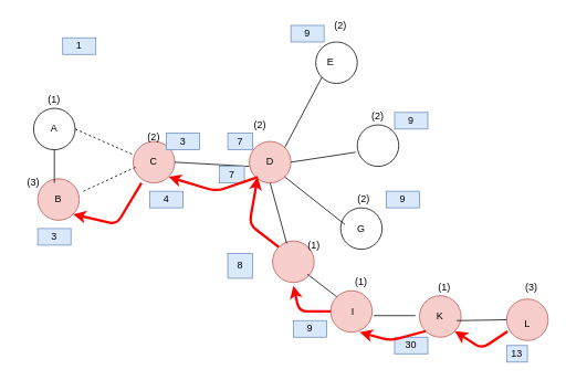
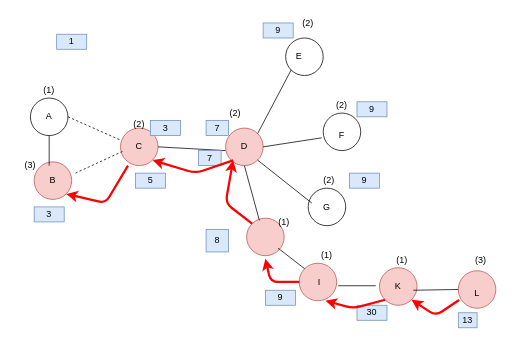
  <mxCell id="0" />
  <mxCell id="1" parent="0" />
  <mxCell id="2" value="" style="ellipse;whiteSpace=wrap;html=1;aspect=fixed;" vertex="1" parent="1"><mxGeometry x="40" y="130" width="50" height="50" as="geometry" /></mxCell>
  <mxCell id="3" value="" style="ellipse;whiteSpace=wrap;html=1;aspect=fixed;fillColor=#f8cecc;strokeColor=#b85450;" vertex="1" parent="1"><mxGeometry x="45" y="215" width="50" height="50" as="geometry" /></mxCell>
  <mxCell id="4" value="" style="ellipse;whiteSpace=wrap;html=1;aspect=fixed;fillColor=#f8cecc;strokeColor=#b85450;" vertex="1" parent="1"><mxGeometry x="160" y="170" width="50" height="50" as="geometry" /></mxCell>
  <mxCell id="5" value="" style="ellipse;whiteSpace=wrap;html=1;aspect=fixed;fillColor=#f8cecc;strokeColor=#b85450;" vertex="1" parent="1"><mxGeometry x="300" y="170" width="50" height="50" as="geometry" /></mxCell>
  <mxCell id="6" value="" style="ellipse;whiteSpace=wrap;html=1;aspect=fixed;fillColor=#f8cecc;strokeColor=#b85450;" vertex="1" parent="1"><mxGeometry x="328" y="290" width="50" height="50" as="geometry" /></mxCell>
  <mxCell id="7" value="" style="ellipse;whiteSpace=wrap;html=1;aspect=fixed;" vertex="1" parent="1"><mxGeometry x="410" y="250" width="50" height="50" as="geometry" /></mxCell>
  <mxCell id="8" value="" style="ellipse;whiteSpace=wrap;html=1;aspect=fixed;" vertex="1" parent="1"><mxGeometry x="430" y="150" width="50" height="50" as="geometry" /></mxCell>
  <mxCell id="9" value="" style="ellipse;whiteSpace=wrap;html=1;aspect=fixed;" vertex="1" parent="1"><mxGeometry x="380" y="50" width="50" height="50" as="geometry" /></mxCell>
  <mxCell id="10" value="A" style="text;html=1;strokeColor=none;fillColor=none;align=center;verticalAlign=middle;whiteSpace=wrap;rounded=0;" vertex="1" parent="1"><mxGeometry x="45" y="145" width="40" height="20" as="geometry" /></mxCell>
  <mxCell id="11" value="B" style="text;html=1;strokeColor=none;fillColor=none;align=center;verticalAlign=middle;whiteSpace=wrap;rounded=0;direction=south;" vertex="1" parent="1"><mxGeometry x="60" y="220" width="20" height="40" as="geometry" /></mxCell>
  <mxCell id="12" value="" style="endArrow=none;html=1;exitX=0.5;exitY=1;exitDx=0;exitDy=0;entryX=0;entryY=0.75;entryDx=0;entryDy=0;" edge="1" parent="1" source="2" target="11"><mxGeometry width="50" height="50" relative="1" as="geometry"><mxPoint x="90" y="190" as="sourcePoint" /><mxPoint x="140" y="140" as="targetPoint" /></mxGeometry></mxCell>
  <mxCell id="13" value="C" style="text;html=1;strokeColor=none;fillColor=none;align=center;verticalAlign=middle;whiteSpace=wrap;rounded=0;" vertex="1" parent="1"><mxGeometry x="165" y="185" width="40" height="20" as="geometry" /></mxCell>
  <mxCell id="14" value="" style="endArrow=none;html=1;exitX=1;exitY=0.5;exitDx=0;exitDy=0;" edge="1" parent="1" source="4"><mxGeometry width="50" height="50" relative="1" as="geometry"><mxPoint x="-10" y="560" as="sourcePoint" /><mxPoint x="300" y="200" as="targetPoint" /><Array as="points"><mxPoint x="300" y="200" /></Array></mxGeometry></mxCell>
  <mxCell id="15" value="" style="endArrow=none;dashed=1;html=1;entryX=0;entryY=0.75;entryDx=0;entryDy=0;" edge="1" parent="1" target="13"><mxGeometry width="50" height="50" relative="1" as="geometry"><mxPoint x="100" y="230" as="sourcePoint" /><mxPoint x="140" y="230" as="targetPoint" /></mxGeometry></mxCell>
  <mxCell id="16" value="" style="endArrow=none;dashed=1;html=1;entryX=0;entryY=0.32;entryDx=0;entryDy=0;entryPerimeter=0;" edge="1" parent="1" target="4"><mxGeometry width="50" height="50" relative="1" as="geometry"><mxPoint x="90" y="155" as="sourcePoint" /><mxPoint x="130" y="130" as="targetPoint" /></mxGeometry></mxCell>
  <mxCell id="17" value="D" style="text;html=1;strokeColor=none;fillColor=none;align=center;verticalAlign=middle;whiteSpace=wrap;rounded=0;" vertex="1" parent="1"><mxGeometry x="305" y="185" width="40" height="20" as="geometry" /></mxCell>
  <mxCell id="18" value="E" style="text;html=1;strokeColor=none;fillColor=none;align=center;verticalAlign=middle;whiteSpace=wrap;rounded=0;" vertex="1" parent="1"><mxGeometry x="378" y="65" width="40" height="20" as="geometry" /></mxCell>
+ <mxCell id="19" value="F" style="text;html=1;strokeColor=none;fillColor=none;align=center;verticalAlign=middle;whiteSpace=wrap;rounded=0;" vertex="1" parent="1"><mxGeometry x="435" y="170" width="40" height="20" as="geometry" /></mxCell>
  <mxCell id="20" value="G" style="text;html=1;strokeColor=none;fillColor=none;align=center;verticalAlign=middle;whiteSpace=wrap;rounded=0;" vertex="1" parent="1"><mxGeometry x="415" y="265" width="40" height="20" as="geometry" /></mxCell>
  <mxCell id="21" value="" style="endArrow=none;html=1;entryX=0;entryY=1;entryDx=0;entryDy=0;exitX=1;exitY=0;exitDx=0;exitDy=0;" edge="1" parent="1" source="5" target="9"><mxGeometry width="50" height="50" relative="1" as="geometry"><mxPoint x="330" y="190" as="sourcePoint" /><mxPoint x="380" y="140" as="targetPoint" /></mxGeometry></mxCell>
  <mxCell id="22" value="" style="endArrow=none;html=1;entryX=-0.04;entryY=0.66;entryDx=0;entryDy=0;entryPerimeter=0;exitX=1;exitY=0.5;exitDx=0;exitDy=0;" edge="1" parent="1" source="5" target="8"><mxGeometry width="50" height="50" relative="1" as="geometry"><mxPoint x="360" y="240" as="sourcePoint" /><mxPoint x="410" y="190" as="targetPoint" /></mxGeometry></mxCell>
  <mxCell id="23" value="" style="endArrow=none;html=1;entryX=0;entryY=0.25;entryDx=0;entryDy=0;exitX=1;exitY=1;exitDx=0;exitDy=0;" edge="1" parent="1" source="5" target="20"><mxGeometry width="50" height="50" relative="1" as="geometry"><mxPoint x="340" y="260" as="sourcePoint" /><mxPoint x="390" y="210" as="targetPoint" /></mxGeometry></mxCell>
  <mxCell id="24" value="" style="endArrow=none;html=1;entryX=0.5;entryY=1;entryDx=0;entryDy=0;exitX=0.34;exitY=0.06;exitDx=0;exitDy=0;exitPerimeter=0;" edge="1" parent="1" source="6" target="5"><mxGeometry width="50" height="50" relative="1" as="geometry"><mxPoint x="280" y="280" as="sourcePoint" /><mxPoint x="330" y="230" as="targetPoint" /></mxGeometry></mxCell>
  <mxCell id="25" value="" style="ellipse;whiteSpace=wrap;html=1;aspect=fixed;fillColor=#f8cecc;strokeColor=#b85450;" vertex="1" parent="1"><mxGeometry x="505" y="356" width="50" height="50" as="geometry" /></mxCell>
  <mxCell id="26" value="" style="ellipse;whiteSpace=wrap;html=1;aspect=fixed;fillColor=#f8cecc;strokeColor=#b85450;" vertex="1" parent="1"><mxGeometry x="398" y="350" width="50" height="50" as="geometry" /></mxCell>
  <mxCell id="27" value="I" style="text;html=1;strokeColor=none;fillColor=none;align=center;verticalAlign=middle;whiteSpace=wrap;rounded=0;" vertex="1" parent="1"><mxGeometry x="405" y="365" width="40" height="20" as="geometry" /></mxCell>
  <mxCell id="28" value="" style="endArrow=none;html=1;exitX=0;exitY=0;exitDx=0;exitDy=0;entryX=0.84;entryY=0.8;entryDx=0;entryDy=0;entryPerimeter=0;" edge="1" parent="1" source="26" target="6"><mxGeometry width="50" height="50" relative="1" as="geometry"><mxPoint x="340" y="370" as="sourcePoint" /><mxPoint x="360" y="340" as="targetPoint" /></mxGeometry></mxCell>
  <mxCell id="29" value="K" style="text;html=1;strokeColor=none;fillColor=none;align=center;verticalAlign=middle;whiteSpace=wrap;rounded=0;" vertex="1" parent="1"><mxGeometry x="510" y="371" width="40" height="20" as="geometry" /></mxCell>
  <mxCell id="30" value="" style="ellipse;whiteSpace=wrap;html=1;aspect=fixed;fillColor=#f8cecc;strokeColor=#b85450;" vertex="1" parent="1"><mxGeometry x="610" y="360" width="50" height="50" as="geometry" /></mxCell>
  <mxCell id="31" value="L" style="text;html=1;strokeColor=none;fillColor=none;align=center;verticalAlign=middle;whiteSpace=wrap;rounded=0;" vertex="1" parent="1"><mxGeometry x="615" y="380" width="40" height="20" as="geometry" /></mxCell>
  <mxCell id="32" value="" style="endArrow=none;html=1;" edge="1" parent="1"><mxGeometry width="50" height="50" relative="1" as="geometry"><mxPoint x="450" y="380" as="sourcePoint" /><mxPoint x="500" y="380" as="targetPoint" /></mxGeometry></mxCell>
  <mxCell id="33" value="" style="endArrow=none;html=1;exitX=1;exitY=0.75;exitDx=0;exitDy=0;entryX=0;entryY=0.5;entryDx=0;entryDy=0;" edge="1" parent="1" source="29" target="30"><mxGeometry width="50" height="50" relative="1" as="geometry"><mxPoint x="560" y="420" as="sourcePoint" /><mxPoint x="610" y="370" as="targetPoint" /></mxGeometry></mxCell>
  <mxCell id="34" value="(1)" style="text;html=1;strokeColor=none;fillColor=none;align=center;verticalAlign=middle;whiteSpace=wrap;rounded=0;" vertex="1" parent="1"><mxGeometry x="45" y="110" width="40" height="20" as="geometry" /></mxCell>
  <mxCell id="35" value="(3)" style="text;html=1;strokeColor=none;fillColor=none;align=center;verticalAlign=middle;whiteSpace=wrap;rounded=0;" vertex="1" parent="1"><mxGeometry x="20" y="210" width="40" height="20" as="geometry" /></mxCell>
  <mxCell id="36" value="(2)" style="text;html=1;strokeColor=none;fillColor=none;align=center;verticalAlign=middle;whiteSpace=wrap;rounded=0;" vertex="1" parent="1"><mxGeometry x="165" y="155" width="40" height="20" as="geometry" /></mxCell>
  <mxCell id="37" value="(2)" style="text;html=1;strokeColor=none;fillColor=none;align=center;verticalAlign=middle;whiteSpace=wrap;rounded=0;" vertex="1" parent="1"><mxGeometry x="293" y="140" width="40" height="20" as="geometry" /></mxCell>
  <mxCell id="38" value="(2)" style="text;html=1;strokeColor=none;fillColor=none;align=center;verticalAlign=middle;whiteSpace=wrap;rounded=0;" vertex="1" parent="1"><mxGeometry x="390" y="20" width="40" height="20" as="geometry" /></mxCell>
  <mxCell id="39" value="(2)" style="text;html=1;strokeColor=none;fillColor=none;align=center;verticalAlign=middle;whiteSpace=wrap;rounded=0;" vertex="1" parent="1"><mxGeometry x="435" y="130" width="40" height="20" as="geometry" /></mxCell>
  <mxCell id="40" value="(2)" style="text;html=1;strokeColor=none;fillColor=none;align=center;verticalAlign=middle;whiteSpace=wrap;rounded=0;" vertex="1" parent="1"><mxGeometry x="418" y="230" width="40" height="20" as="geometry" /></mxCell>
  <mxCell id="41" value="(1)" style="text;html=1;strokeColor=none;fillColor=none;align=center;verticalAlign=middle;whiteSpace=wrap;rounded=0;" vertex="1" parent="1"><mxGeometry x="358" y="285" width="40" height="20" as="geometry" /></mxCell>
  <mxCell id="42" value="(1)" style="text;html=1;strokeColor=none;fillColor=none;align=center;verticalAlign=middle;whiteSpace=wrap;rounded=0;" vertex="1" parent="1"><mxGeometry x="415" y="330" width="40" height="20" as="geometry" /></mxCell>
  <mxCell id="43" value="(1)" style="text;html=1;strokeColor=none;fillColor=none;align=center;verticalAlign=middle;whiteSpace=wrap;rounded=0;" vertex="1" parent="1"><mxGeometry x="515" y="336" width="40" height="20" as="geometry" /></mxCell>
  <mxCell id="44" value="(3)" style="text;html=1;strokeColor=none;fillColor=none;align=center;verticalAlign=middle;whiteSpace=wrap;rounded=0;" vertex="1" parent="1"><mxGeometry x="620" y="336" width="40" height="20" as="geometry" /></mxCell>
  <mxCell id="45" value="1" style="text;html=1;strokeColor=#6c8ebf;fillColor=#dae8fc;align=center;verticalAlign=middle;whiteSpace=wrap;rounded=0;" vertex="1" parent="1"><mxGeometry x="75" y="45" width="40" height="20" as="geometry" /></mxCell>
  <mxCell id="46" value="3" style="text;html=1;strokeColor=#6c8ebf;fillColor=#dae8fc;align=center;verticalAlign=middle;whiteSpace=wrap;rounded=0;" vertex="1" parent="1"><mxGeometry x="200" y="160" width="40" height="20" as="geometry" /></mxCell>
  <mxCell id="47" value="3" style="text;html=1;strokeColor=#6c8ebf;fillColor=#dae8fc;align=center;verticalAlign=middle;whiteSpace=wrap;rounded=0;" vertex="1" parent="1"><mxGeometry x="45" y="275" width="40" height="20" as="geometry" /></mxCell>
- <mxCell id="48" value="4" style="text;html=1;strokeColor=#6c8ebf;fillColor=#dae8fc;align=center;verticalAlign=middle;whiteSpace=wrap;rounded=0;" vertex="1" parent="1"><mxGeometry x="180" y="230" width="40" height="20" as="geometry" /></mxCell>
+ <mxCell id="48" value="5" style="text;html=1;strokeColor=#6c8ebf;fillColor=#dae8fc;align=center;verticalAlign=middle;whiteSpace=wrap;rounded=0;" vertex="1" parent="1"><mxGeometry x="180" y="230" width="40" height="20" as="geometry" /></mxCell>
  <mxCell id="49" value="7" style="text;html=1;strokeColor=#6c8ebf;fillColor=#dae8fc;align=center;verticalAlign=middle;whiteSpace=wrap;rounded=0;" vertex="1" parent="1"><mxGeometry x="274" y="160" width="30" height="20" as="geometry" /></mxCell>
  <mxCell id="50" value="7" style="text;html=1;strokeColor=#6c8ebf;fillColor=#dae8fc;align=center;verticalAlign=middle;whiteSpace=wrap;rounded=0;" vertex="1" parent="1"><mxGeometry x="264" y="200" width="30" height="20" as="geometry" /></mxCell>
  <mxCell id="51" value="9" style="text;html=1;strokeColor=#6c8ebf;fillColor=#dae8fc;align=center;verticalAlign=middle;whiteSpace=wrap;rounded=0;" vertex="1" parent="1"><mxGeometry x="350" y="30" width="40" height="20" as="geometry" /></mxCell>
  <mxCell id="52" value="9" style="text;html=1;strokeColor=#6c8ebf;fillColor=#dae8fc;align=center;verticalAlign=middle;whiteSpace=wrap;rounded=0;" vertex="1" parent="1"><mxGeometry x="475" y="135" width="40" height="20" as="geometry" /></mxCell>
  <mxCell id="53" value="9" style="text;html=1;strokeColor=#6c8ebf;fillColor=#dae8fc;align=center;verticalAlign=middle;whiteSpace=wrap;rounded=0;" vertex="1" parent="1"><mxGeometry x="465" y="230" width="40" height="20" as="geometry" /></mxCell>
  <mxCell id="54" value="8" style="text;html=1;strokeColor=#6c8ebf;fillColor=#dae8fc;align=center;verticalAlign=middle;whiteSpace=wrap;rounded=0;" vertex="1" parent="1"><mxGeometry x="274" y="305" width="30" height="30" as="geometry" /></mxCell>
  <mxCell id="55" value="9" style="text;html=1;strokeColor=#6c8ebf;fillColor=#dae8fc;align=center;verticalAlign=middle;whiteSpace=wrap;rounded=0;" vertex="1" parent="1"><mxGeometry x="353" y="386" width="40" height="20" as="geometry" /></mxCell>
  <mxCell id="56" value="30" style="text;html=1;strokeColor=#6c8ebf;fillColor=#dae8fc;align=center;verticalAlign=middle;whiteSpace=wrap;rounded=0;" vertex="1" parent="1"><mxGeometry x="475" y="406" width="40" height="20" as="geometry" /></mxCell>
  <mxCell id="57" value="13" style="text;html=1;strokeColor=#6c8ebf;fillColor=#dae8fc;align=center;verticalAlign=middle;whiteSpace=wrap;rounded=0;" vertex="1" parent="1"><mxGeometry x="610" y="416" width="25" height="20" as="geometry" /></mxCell>
  <mxCell id="58" value="" style="endArrow=classic;html=1;entryX=1;entryY=1;entryDx=0;entryDy=0;strokeColor=#FF0000;strokeWidth=3;" edge="1" parent="1" target="25"><mxGeometry width="50" height="50" relative="1" as="geometry"><mxPoint x="611" y="399" as="sourcePoint" /><mxPoint x="540" y="410" as="targetPoint" /><Array as="points"><mxPoint x="580" y="420" /></Array></mxGeometry></mxCell>
  <mxCell id="59" value="" style="endArrow=classic;html=1;strokeColor=#FF0000;strokeWidth=3;entryX=0.7;entryY=1;entryDx=0;entryDy=0;entryPerimeter=0;exitX=0;exitY=1;exitDx=0;exitDy=0;" edge="1" parent="1" source="25" target="26"><mxGeometry width="50" height="50" relative="1" as="geometry"><mxPoint x="420" y="440" as="sourcePoint" /><mxPoint x="470" y="390" as="targetPoint" /><Array as="points"><mxPoint x="470" y="410" /></Array></mxGeometry></mxCell>
  <mxCell id="60" value="" style="endArrow=classic;html=1;strokeColor=#FF0000;strokeWidth=3;exitX=0;exitY=0.5;exitDx=0;exitDy=0;" edge="1" parent="1" source="26"><mxGeometry width="50" height="50" relative="1" as="geometry"><mxPoint x="320" y="380" as="sourcePoint" /><mxPoint x="353" y="344" as="targetPoint" /><Array as="points"><mxPoint x="360" y="375" /></Array></mxGeometry></mxCell>
  <mxCell id="61" value="" style="endArrow=classic;html=1;strokeColor=#FF0000;strokeWidth=3;exitX=0;exitY=0;exitDx=0;exitDy=0;" edge="1" parent="1" source="6"><mxGeometry width="50" height="50" relative="1" as="geometry"><mxPoint x="290" y="260" as="sourcePoint" /><mxPoint x="310" y="213" as="targetPoint" /><Array as="points"><mxPoint x="300" y="270" /></Array></mxGeometry></mxCell>
  <mxCell id="62" value="" style="endArrow=classic;html=1;strokeColor=#FF0000;strokeWidth=3;entryX=1;entryY=1;entryDx=0;entryDy=0;" edge="1" parent="1" target="4"><mxGeometry width="50" height="50" relative="1" as="geometry"><mxPoint x="310" y="213" as="sourcePoint" /><mxPoint x="250" y="200" as="targetPoint" /><Array as="points"><mxPoint x="260" y="230" /></Array></mxGeometry></mxCell>
  <mxCell id="63" value="" style="endArrow=classic;html=1;strokeColor=#FF0000;strokeWidth=3;entryX=1;entryY=1;entryDx=0;entryDy=0;" edge="1" parent="1" target="3"><mxGeometry width="50" height="50" relative="1" as="geometry"><mxPoint x="170" y="220" as="sourcePoint" /><mxPoint x="130" y="250" as="targetPoint" /><Array as="points"><mxPoint x="140" y="270" /></Array></mxGeometry></mxCell>
